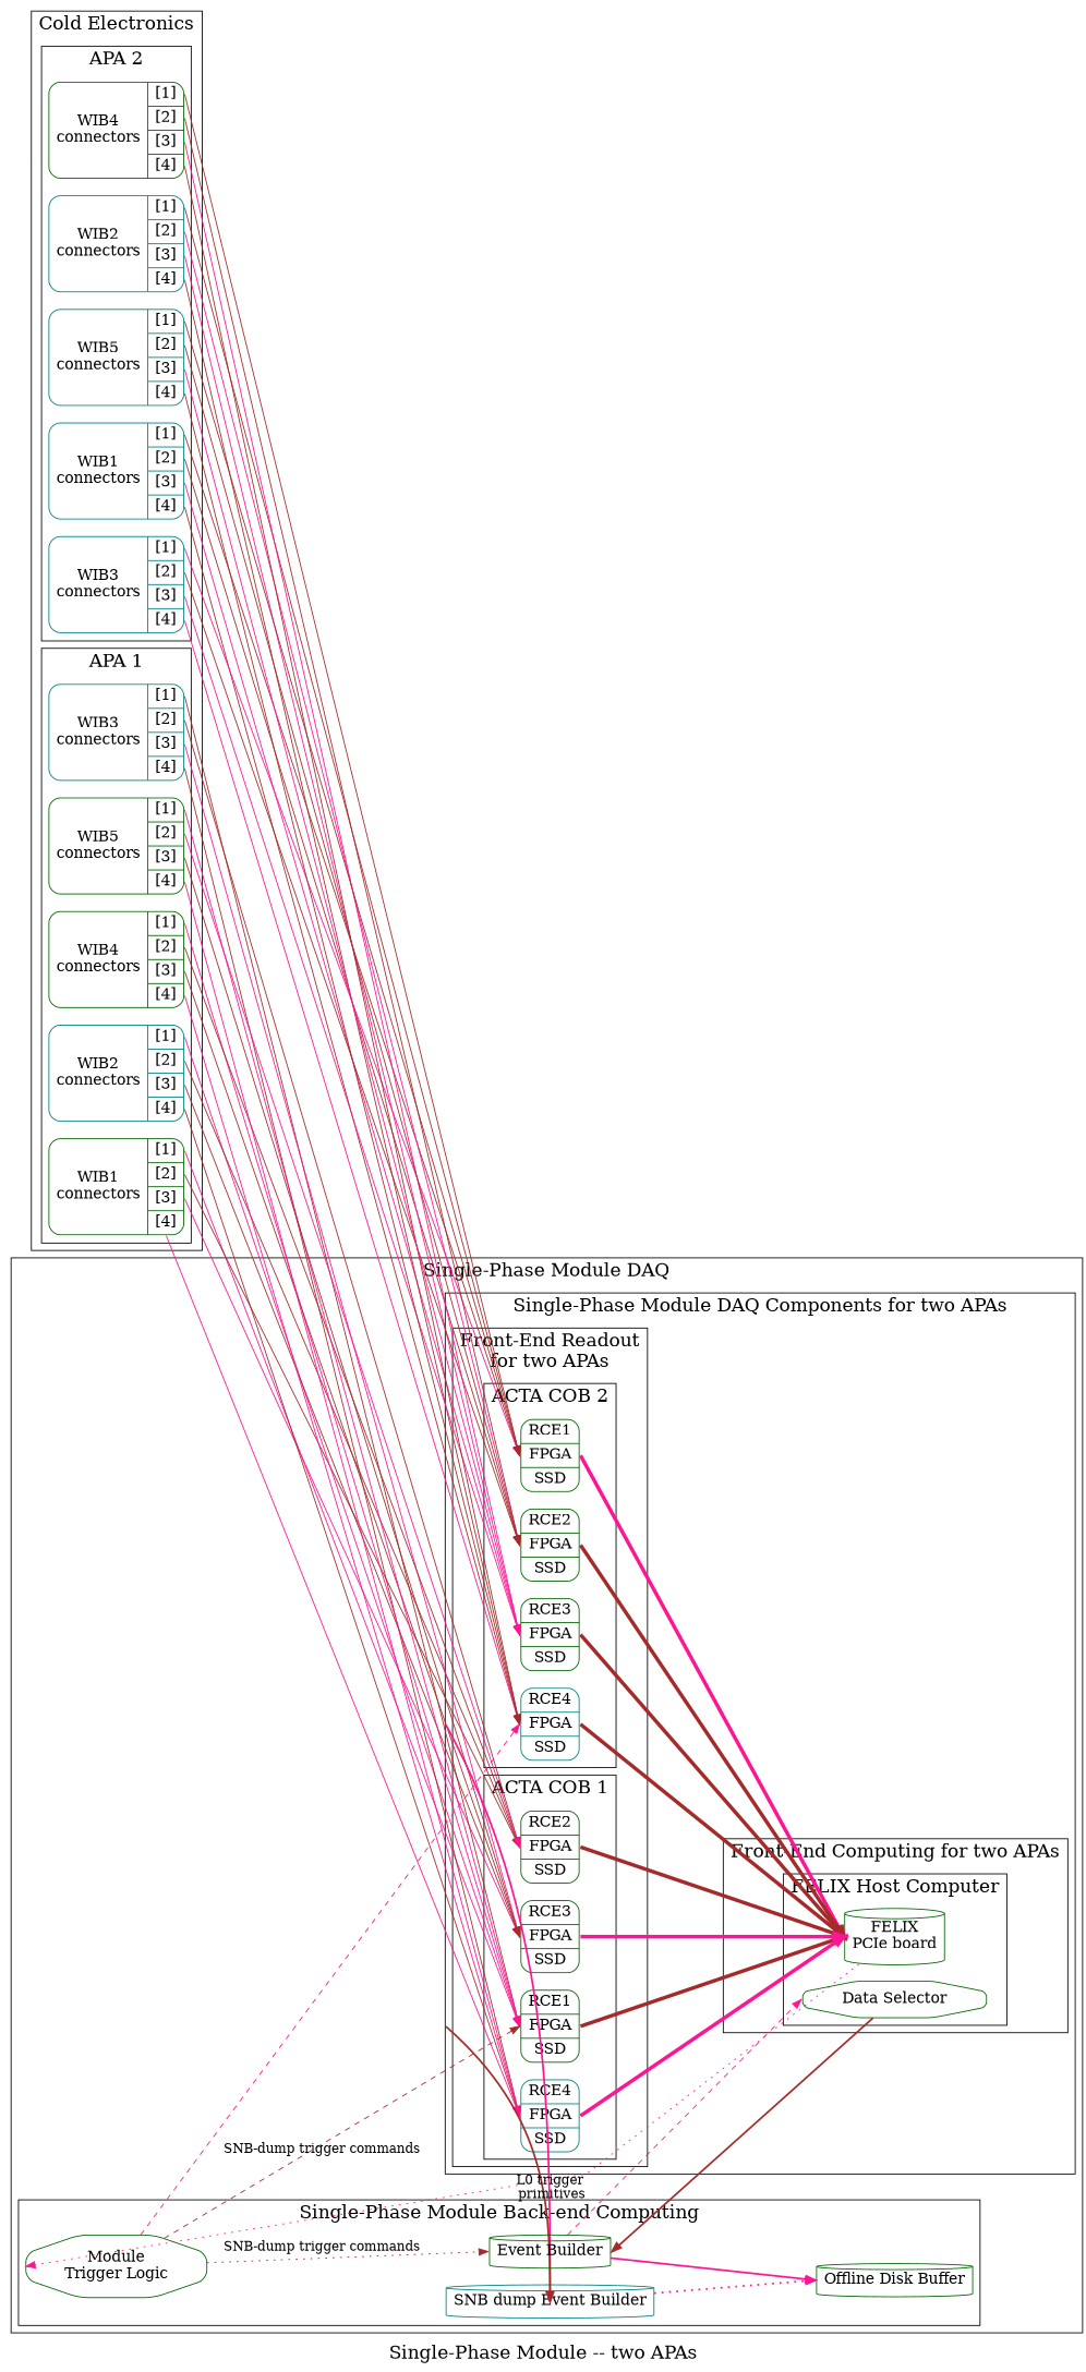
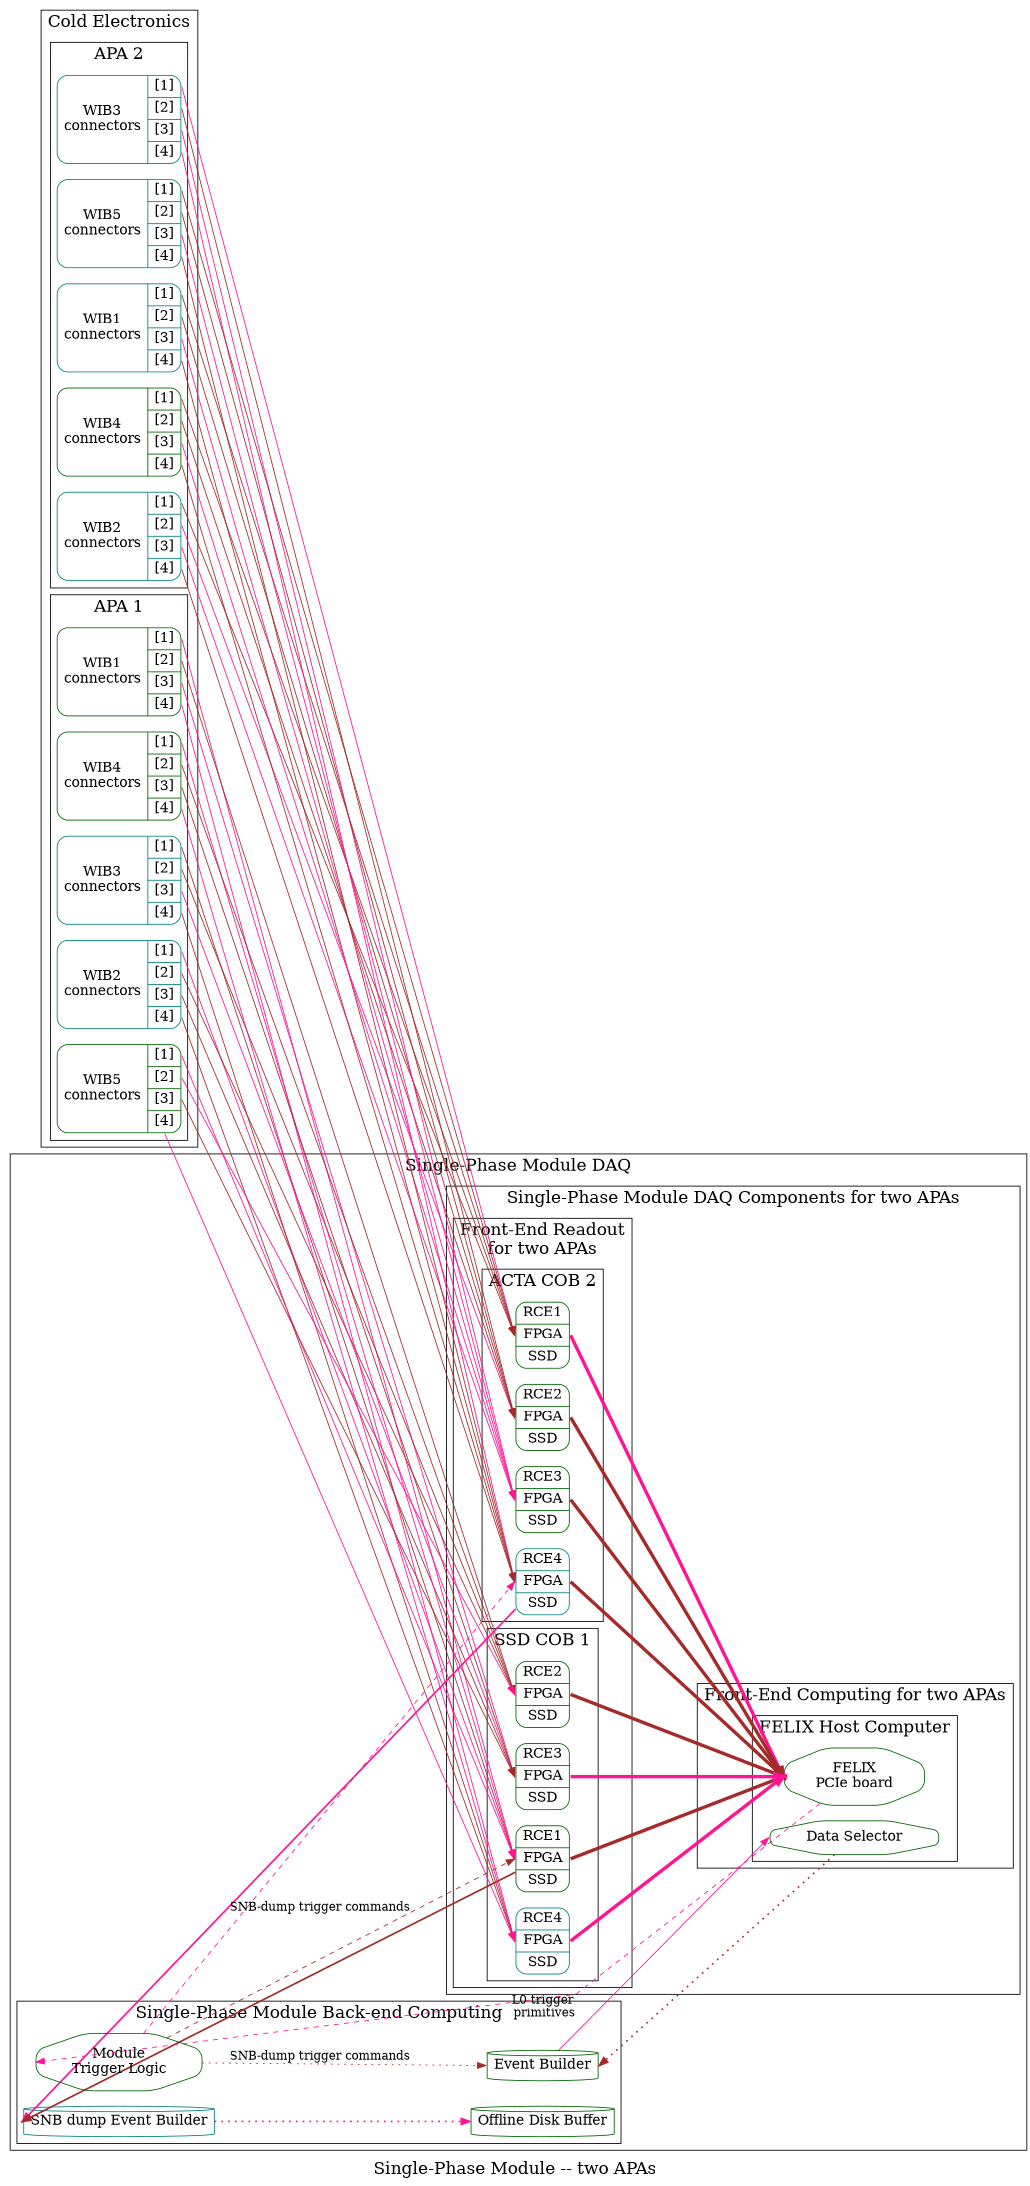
  digraph {
    compound=true
    fontsize=20
    label="Single-Phase Module -- two APAs"
    ordering=out
    rankdir=LR
    splines=false
    node [color=darkgreen fontsize=16 shape=record style=rounded]
    edge [color=brown headport=w]
    n1 [color=teal label="{WIB1\nconnectors|{<c1>[1]|<c2>[2]|<c3>[3]|<c4>[4]}}"]
    n2 [color=teal label="{WIB2\nconnectors|{<c1>[1]|<c2>[2]|<c3>[3]|<c4>[4]}}"]
    n3 [color=teal label="{WIB3\nconnectors|{<c1>[1]|<c2>[2]|<c3>[3]|<c4>[4]}}"]
    n4 [label="{WIB4\nconnectors|{<c1>[1]|<c2>[2]|<c3>[3]|<c4>[4]}}"]
    n5 [color=teal label="{WIB5\nconnectors|{<c1>[1]|<c2>[2]|<c3>[3]|<c4>[4]}}"]
    n6 [label="{WIB1\nconnectors|{<c1>[1]|<c2>[2]|<c3>[3]|<c4>[4]}}"]
    n7 [color=teal label="{WIB2\nconnectors|{<c1>[1]|<c2>[2]|<c3>[3]|<c4>[4]}}"]
    n8 [color=teal label="{WIB3\nconnectors|{<c1>[1]|<c2>[2]|<c3>[3]|<c4>[4]}}"]
    n9 [label="{WIB4\nconnectors|{<c1>[1]|<c2>[2]|<c3>[3]|<c4>[4]}}"]
    n10 [label="{WIB5\nconnectors|{<c1>[1]|<c2>[2]|<c3>[3]|<c4>[4]}}"]
    n11 [label="{{RCE1|FPGA|SSD}}"]
    n12 [label="{{RCE2|FPGA|SSD}}"]
    n13 [label="{{RCE3|FPGA|SSD}}"]
    n14 [color=teal label="{{RCE4|FPGA|SSD}}"]
    n15 [label="{{RCE1|FPGA|SSD}}"]
    n16 [label="{{RCE2|FPGA|SSD}}"]
    n17 [label="{{RCE3|FPGA|SSD}}"]
    n18 [color=teal label="{{RCE4|FPGA|SSD}}"]
-   n19 [label="FELIX\nPCIe board" shape=cylinder]
+   n19 [label="FELIX\nPCIe board" shape=octagon]
    n20 [label="Data Selector" shape=octagon]
    n21 [label="Event Builder" shape=cylinder]
    n22 [label="Module\nTrigger Logic" shape=octagon]
    n23 [label="Offline Disk Buffer" shape=cylinder]
    n24 [color=teal label="SNB dump Event Builder" shape=cylinder]
    subgraph cluster_1 {
      label="Cold Electronics"
      subgraph cluster_2 {
        label="APA 2"
        n1
        n2
        n3
        n4
        n5
      }
      subgraph cluster_3 {
        label="APA 1"
        n6
        n7
        n8
        n9
        n10
      }
    }
    subgraph cluster_4 {
      label="Single-Phase Module DAQ"
      subgraph cluster_5 {
        label="Single-Phase Module DAQ Components for two APAs"
        subgraph cluster_6 {
          label="Front-End Readout\nfor two APAs"
          subgraph cluster_7 {
            label="ACTA COB 2"
            n11
            n12
            n13
            n14
          }
          subgraph cluster_8 {
-           label="ACTA COB 1"
+           label="SSD COB 1"
            n15
            n16
            n17
            n18
          }
        }
        subgraph cluster_9 {
          label="Front-End Computing for two APAs"
          subgraph cluster_10 {
            label="FELIX Host Computer"
            n19
            n20
          }
        }
      }
      subgraph cluster_11 {
        label="Single-Phase Module Back-end Computing"
        labelloc=top
        n21
        n22
        n23
        n24
      }
    }
    n1 -> n11 [tailport=c1]
    n1 -> n12 [tailport=c2]
    n1 -> n13 [color=deeppink tailport=c3]
    n1 -> n14 [tailport=c4]
    n2 -> n11 [tailport=c1]
    n2 -> n12 [color=deeppink tailport=c2]
    n2 -> n13 [color=deeppink tailport=c3]
    n2 -> n14 [tailport=c4]
    n3 -> n11 [color=deeppink tailport=c1]
    n3 -> n12 [tailport=c2]
    n3 -> n13 [color=deeppink tailport=c3]
    n3 -> n14 [color=deeppink tailport=c4]
    n4 -> n11 [tailport=c1]
    n4 -> n12 [tailport=c2]
    n4 -> n13 [color=deeppink tailport=c3]
    n4 -> n14 [tailport=c4]
    n5 -> n11 [tailport=c1]
    n5 -> n12 [tailport=c2]
    n5 -> n13 [color=deeppink tailport=c3]
    n5 -> n14 [tailport=c4]
    n6 -> n15 [color=deeppink tailport=c1]
    n6 -> n16 [tailport=c2]
    n6 -> n17 [color=deeppink tailport=c3]
    n6 -> n18 [color=deeppink tailport=c4]
    n7 -> n15 [color=deeppink tailport=c1]
    n7 -> n16 [tailport=c2]
    n7 -> n17 [tailport=c3]
    n7 -> n18 [tailport=c4]
    n8 -> n15 [tailport=c1]
    n8 -> n16 [tailport=c2]
    n8 -> n17 [color=deeppink tailport=c3]
    n8 -> n18 [tailport=c4]
    n9 -> n15 [color=deeppink tailport=c1]
    n9 -> n16 [tailport=c2]
    n9 -> n17 [tailport=c3]
    n9 -> n18 [color=deeppink tailport=c4]
    n10 -> n15 [color=deeppink tailport=c1]
    n10 -> n16 [color=deeppink tailport=c2]
    n10 -> n17 [tailport=c3]
    n10 -> n18 [color=deeppink tailport=c4]
    n11 -> n19 [color=deeppink penwidth=4 tailport=e]
    n12 -> n19 [penwidth=4 tailport=e]
    n13 -> n19 [penwidth=4 tailport=e]
    n14 -> n19 [penwidth=4 tailport=e]
    n14 -> n24 [color=deeppink constraint=false dir=forward penwidth=2]
    n15 -> n19 [penwidth=4 tailport=e]
    n15 -> n24 [constraint=false dir=forward penwidth=2]
    n16 -> n19 [penwidth=4 tailport=e]
    n17 -> n19 [color=deeppink penwidth=4 tailport=e]
    n18 -> n19 [color=deeppink penwidth=4 tailport=e]
-   n19 -> n22 [color=deeppink dir=forward label="L0 trigger\n primitives" penwidth=1 style=dotted]
-   n20 -> n21 [dir=forward headport=e penwidth=2]
-   n21 -> n20 [color=deeppink dir=forward penwidth=1 style=dashed]
-   n21 -> n23 [color=deeppink dir=forward penwidth=2]
+   n19 -> n22 [color=deeppink dir=forward label="L0 trigger\n primitives" penwidth=1 style=dashed]
+   n20 -> n21 [dir=forward headport=e penwidth=2 style=dotted]
+   n21 -> n20 [color=deeppink dir=forward penwidth=1 style=solid]
    n22 -> n14 [color=deeppink dir=forward penwidth=1 style=dashed]
    n22 -> n15 [dir=forward label="SNB-dump trigger commands" penwidth=1 style=dashed]
    n22 -> n21 [dir=forward label="SNB-dump trigger commands" penwidth=1 style=dotted]
    n24 -> n23 [color=deeppink dir=forward penwidth=2 style=dotted]
  }
